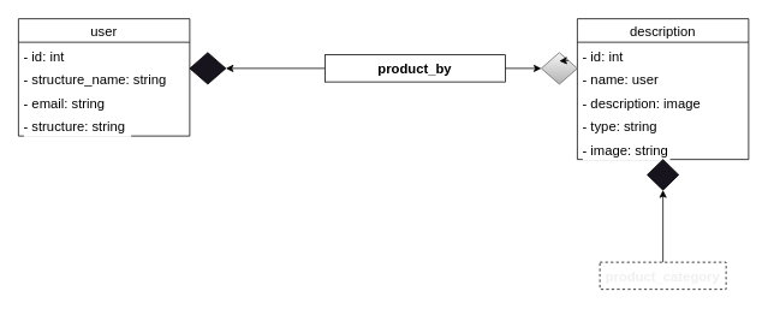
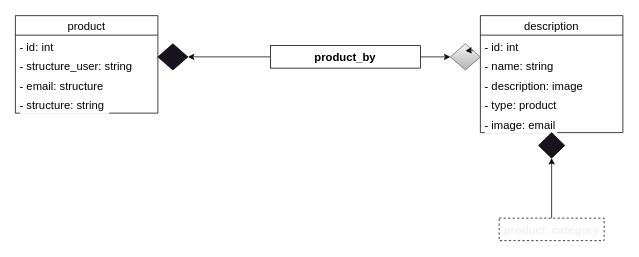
  <mxCell id="0" />
  <mxCell id="1" parent="0" />
- <mxCell id="2" value="user" style="swimlane;fontStyle=0;childLayout=stackLayout;horizontal=1;startSize=26;horizontalStack=0;resizeParent=1;resizeParentMax=0;resizeLast=0;collapsible=1;marginBottom=0;labelBackgroundColor=default;fontSize=15;" vertex="1" parent="1"><mxGeometry x="20" y="20" width="190" height="130" as="geometry" /></mxCell>
+ <mxCell id="2" value="product" style="swimlane;fontStyle=0;childLayout=stackLayout;horizontal=1;startSize=26;horizontalStack=0;resizeParent=1;resizeParentMax=0;resizeLast=0;collapsible=1;marginBottom=0;labelBackgroundColor=default;fontSize=15;" vertex="1" parent="1"><mxGeometry x="20" y="20" width="190" height="130" as="geometry" /></mxCell>
  <mxCell id="3" value="- id: int" style="text;align=left;verticalAlign=top;spacingLeft=4;spacingRight=4;overflow=hidden;rotatable=0;points=[[0,0.5],[1,0.5]];portConstraint=eastwest;labelBackgroundColor=default;fontSize=15;" vertex="1" parent="2"><mxGeometry y="26" width="190" height="26" as="geometry" /></mxCell>
- <mxCell id="4" value="- structure_name: string" style="text;align=left;verticalAlign=top;spacingLeft=4;spacingRight=4;overflow=hidden;rotatable=0;points=[[0,0.5],[1,0.5]];portConstraint=eastwest;labelBackgroundColor=default;fontSize=15;" vertex="1" parent="2"><mxGeometry y="52" width="190" height="26" as="geometry" /></mxCell>
- <mxCell id="5" value="- email: string" style="text;align=left;verticalAlign=top;spacingLeft=4;spacingRight=4;overflow=hidden;rotatable=0;points=[[0,0.5],[1,0.5]];portConstraint=eastwest;labelBackgroundColor=default;fontSize=15;" vertex="1" parent="2"><mxGeometry y="78" width="190" height="26" as="geometry" /></mxCell>
+ <mxCell id="4" value="- structure_user: string" style="text;align=left;verticalAlign=top;spacingLeft=4;spacingRight=4;overflow=hidden;rotatable=0;points=[[0,0.5],[1,0.5]];portConstraint=eastwest;labelBackgroundColor=default;fontSize=15;" vertex="1" parent="2"><mxGeometry y="52" width="190" height="26" as="geometry" /></mxCell>
+ <mxCell id="5" value="- email: structure" style="text;align=left;verticalAlign=top;spacingLeft=4;spacingRight=4;overflow=hidden;rotatable=0;points=[[0,0.5],[1,0.5]];portConstraint=eastwest;labelBackgroundColor=default;fontSize=15;" vertex="1" parent="2"><mxGeometry y="78" width="190" height="26" as="geometry" /></mxCell>
  <mxCell id="6" value="- structure: string " style="text;align=left;verticalAlign=top;spacingLeft=4;spacingRight=4;overflow=hidden;rotatable=0;points=[[0,0.5],[1,0.5]];portConstraint=eastwest;labelBackgroundColor=default;fontSize=15;" vertex="1" parent="2"><mxGeometry y="104" width="190" height="26" as="geometry" /></mxCell>
  <mxCell id="7" value="description" style="swimlane;fontStyle=0;childLayout=stackLayout;horizontal=1;startSize=26;fillColor=none;horizontalStack=0;resizeParent=1;resizeParentMax=0;resizeLast=0;collapsible=1;marginBottom=0;labelBackgroundColor=default;fontSize=15;fontColor=default;" vertex="1" parent="1"><mxGeometry x="640" y="20" width="190" height="156" as="geometry" /></mxCell>
  <mxCell id="8" value="- id: int" style="text;strokeColor=none;fillColor=none;align=left;verticalAlign=top;spacingLeft=4;spacingRight=4;overflow=hidden;rotatable=0;points=[[0,0.5],[1,0.5]];portConstraint=eastwest;labelBackgroundColor=default;fontSize=15;fontColor=default;" vertex="1" parent="7"><mxGeometry y="26" width="190" height="26" as="geometry" /></mxCell>
- <mxCell id="9" value="- name: user" style="text;strokeColor=none;fillColor=none;align=left;verticalAlign=top;spacingLeft=4;spacingRight=4;overflow=hidden;rotatable=0;points=[[0,0.5],[1,0.5]];portConstraint=eastwest;labelBackgroundColor=default;fontSize=15;fontColor=default;" vertex="1" parent="7"><mxGeometry y="52" width="190" height="26" as="geometry" /></mxCell>
+ <mxCell id="9" value="- name: string" style="text;strokeColor=none;fillColor=none;align=left;verticalAlign=top;spacingLeft=4;spacingRight=4;overflow=hidden;rotatable=0;points=[[0,0.5],[1,0.5]];portConstraint=eastwest;labelBackgroundColor=default;fontSize=15;fontColor=default;" vertex="1" parent="7"><mxGeometry y="52" width="190" height="26" as="geometry" /></mxCell>
  <mxCell id="10" value="- description: image" style="text;strokeColor=none;fillColor=none;align=left;verticalAlign=top;spacingLeft=4;spacingRight=4;overflow=hidden;rotatable=0;points=[[0,0.5],[1,0.5]];portConstraint=eastwest;labelBackgroundColor=default;fontSize=15;fontColor=default;" vertex="1" parent="7"><mxGeometry y="78" width="190" height="26" as="geometry" /></mxCell>
- <mxCell id="11" value="- type: string" style="text;strokeColor=none;fillColor=none;align=left;verticalAlign=top;spacingLeft=4;spacingRight=4;overflow=hidden;rotatable=0;points=[[0,0.5],[1,0.5]];portConstraint=eastwest;labelBackgroundColor=default;fontSize=15;fontColor=default;" vertex="1" parent="7"><mxGeometry y="104" width="190" height="26" as="geometry" /></mxCell>
- <mxCell id="12" value="- image: string" style="text;strokeColor=none;fillColor=none;align=left;verticalAlign=top;spacingLeft=4;spacingRight=4;overflow=hidden;rotatable=0;points=[[0,0.5],[1,0.5]];portConstraint=eastwest;labelBackgroundColor=default;fontSize=15;fontColor=default;" vertex="1" parent="7"><mxGeometry y="130" width="190" height="26" as="geometry" /></mxCell>
+ <mxCell id="11" value="- type: product" style="text;strokeColor=none;fillColor=none;align=left;verticalAlign=top;spacingLeft=4;spacingRight=4;overflow=hidden;rotatable=0;points=[[0,0.5],[1,0.5]];portConstraint=eastwest;labelBackgroundColor=default;fontSize=15;fontColor=default;" vertex="1" parent="7"><mxGeometry y="104" width="190" height="26" as="geometry" /></mxCell>
+ <mxCell id="12" value="- image: email" style="text;strokeColor=none;fillColor=none;align=left;verticalAlign=top;spacingLeft=4;spacingRight=4;overflow=hidden;rotatable=0;points=[[0,0.5],[1,0.5]];portConstraint=eastwest;labelBackgroundColor=default;fontSize=15;fontColor=default;" vertex="1" parent="7"><mxGeometry y="130" width="190" height="26" as="geometry" /></mxCell>
  <mxCell id="13" value="" style="edgeStyle=none;html=1;fontSize=15;fontColor=default;" edge="1" parent="1" source="15" target="16"><mxGeometry relative="1" as="geometry" /></mxCell>
  <mxCell id="14" value="" style="edgeStyle=none;html=1;fontSize=15;fontColor=default;" edge="1" parent="1" source="15" target="17"><mxGeometry relative="1" as="geometry" /></mxCell>
  <mxCell id="15" value="product_by" style="fontStyle=1;labelBackgroundColor=default;fontSize=15;fontColor=default;" vertex="1" parent="1"><mxGeometry x="360" y="60" width="200" height="30" as="geometry" /></mxCell>
  <mxCell id="16" value="" style="rhombus;whiteSpace=wrap;html=1;fontSize=15;fillColor=#f5f5f5;fontStyle=1;labelBackgroundColor=#FFFFFF;gradientColor=#b3b3b3;strokeColor=#666666;" vertex="1" parent="1"><mxGeometry x="600" y="57.5" width="40" height="35" as="geometry" /></mxCell>
  <mxCell id="17" value="" style="rhombus;whiteSpace=wrap;html=1;fontSize=15;fillColor=rgb(24, 20, 29);fontColor=default;fontStyle=1;labelBackgroundColor=default;" vertex="1" parent="1"><mxGeometry x="210" y="57.5" width="40" height="35" as="geometry" /></mxCell>
  <mxCell id="18" style="edgeStyle=none;html=1;exitX=1;exitY=0;exitDx=0;exitDy=0;entryX=0.5;entryY=0.266;entryDx=0;entryDy=0;entryPerimeter=0;fontSize=15;fontColor=default;" edge="1" parent="1" source="16" target="16"><mxGeometry relative="1" as="geometry" /></mxCell>
  <mxCell id="19" value="product_category" style="fontStyle=1;labelBackgroundColor=none;fontSize=15;fontColor=#F0F0F0;dashed=1;" vertex="1" parent="1"><mxGeometry x="665" y="290" width="140" height="30" as="geometry" /></mxCell>
  <mxCell id="20" value="" style="rhombus;whiteSpace=wrap;html=1;fontSize=15;fillColor=rgb(24, 20, 29);fontColor=#F0F0F0;fontStyle=1;labelBackgroundColor=none;" vertex="1" parent="1"><mxGeometry x="717.5" y="176" width="35" height="34" as="geometry" /></mxCell>
  <mxCell id="21" value="" style="edgeStyle=none;html=1;fontSize=15;fontColor=#F0F0F0;exitX=0.5;exitY=0;exitDx=0;exitDy=0;entryX=0.5;entryY=1;entryDx=0;entryDy=0;" edge="1" parent="1" source="19" target="20"><mxGeometry relative="1" as="geometry"><mxPoint x="742.86" y="290" as="sourcePoint" /><mxPoint x="679.999" y="254.379" as="targetPoint" /></mxGeometry></mxCell>
